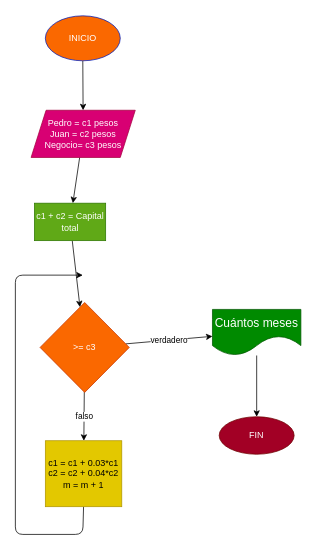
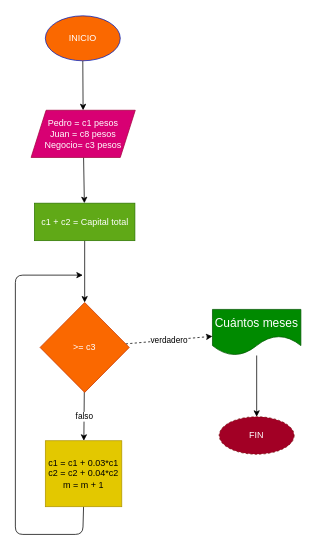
  <mxCell id="0" />
  <mxCell id="1" parent="0" />
  <mxCell id="2" value="" style="edgeStyle=none;html=1;" parent="1" source="3" target="15" edge="1"><mxGeometry relative="1" as="geometry" /></mxCell>
  <mxCell id="3" value="INICIO" style="ellipse;whiteSpace=wrap;html=1;fillColor=#fa6800;fontColor=#ffffff;strokeColor=#001DBC;" parent="1" vertex="1"><mxGeometry x="60" y="20" width="100" height="60" as="geometry" /></mxCell>
  <mxCell id="4" value="" style="edgeStyle=none;html=1;" parent="1" source="5" target="8" edge="1"><mxGeometry relative="1" as="geometry" /></mxCell>
- <mxCell id="5" value="c1 + c2 = Capital total" style="whiteSpace=wrap;html=1;fillColor=#60a917;fontColor=#ffffff;strokeColor=#2D7600;align=center;" parent="1" vertex="1"><mxGeometry x="45.5" y="270" width="95" height="50" as="geometry" /></mxCell>
+ <mxCell id="5" value="c1 + c2 = Capital total" style="whiteSpace=wrap;html=1;fillColor=#60a917;fontColor=#ffffff;strokeColor=#2D7600;align=center;" parent="1" vertex="1"><mxGeometry x="45.5" y="270" width="134" height="50" as="geometry" /></mxCell>
  <mxCell id="6" value="falso" style="edgeStyle=none;html=1;" parent="1" source="8" target="10" edge="1"><mxGeometry relative="1" as="geometry" /></mxCell>
- <mxCell id="7" value="verdadero" style="edgeStyle=none;html=1;" parent="1" source="8" target="12" edge="1"><mxGeometry relative="1" as="geometry" /></mxCell>
+ <mxCell id="7" value="verdadero" style="edgeStyle=none;html=1;dashed=1;" parent="1" source="8" target="12" edge="1"><mxGeometry relative="1" as="geometry" /></mxCell>
  <mxCell id="8" value="&lt;font color=&quot;#ffffff&quot;&gt;&amp;gt;= c3&lt;/font&gt;" style="rhombus;whiteSpace=wrap;html=1;fillColor=#fa6800;strokeColor=#C73500;fontColor=#000000;" parent="1" vertex="1"><mxGeometry x="53" y="402.5" width="119" height="120" as="geometry" /></mxCell>
  <mxCell id="9" style="edgeStyle=none;html=1;exitX=0.5;exitY=1;exitDx=0;exitDy=0;" parent="1" edge="1"><mxGeometry relative="1" as="geometry"><mxPoint x="110" y="366" as="targetPoint" /><Array as="points"><mxPoint x="110" y="712" /><mxPoint x="20" y="712" /><mxPoint x="20" y="366" /></Array><mxPoint x="111" y="675" as="sourcePoint" /></mxGeometry></mxCell>
  <mxCell id="10" value="c1 = c1 + 0.03*c1&lt;br&gt;c2 = c2 + 0.04*c2&lt;br&gt;m = m + 1" style="whiteSpace=wrap;html=1;fillColor=#e3c800;strokeColor=#B09500;fontColor=#000000;" parent="1" vertex="1"><mxGeometry x="60" y="587" width="102" height="88" as="geometry" /></mxCell>
  <mxCell id="11" value="" style="edgeStyle=none;html=1;" parent="1" source="12" target="13" edge="1"><mxGeometry relative="1" as="geometry" /></mxCell>
  <mxCell id="12" value="&lt;font style=&quot;font-size: 16px&quot;&gt;Cuántos meses&lt;/font&gt;" style="shape=document;whiteSpace=wrap;html=1;boundedLbl=1;fillColor=#008a00;strokeColor=#005700;fontColor=#ffffff;size=0.429;" parent="1" vertex="1"><mxGeometry x="283" y="411.75" width="118" height="61.5" as="geometry" /></mxCell>
- <mxCell id="13" value="FIN" style="ellipse;whiteSpace=wrap;html=1;fillColor=#a20025;strokeColor=#6F0000;fontColor=#ffffff;" parent="1" vertex="1"><mxGeometry x="292" y="555" width="100" height="50" as="geometry" /></mxCell>
+ <mxCell id="13" value="FIN" style="ellipse;whiteSpace=wrap;html=1;fillColor=#a20025;strokeColor=#6F0000;fontColor=#ffffff;dashed=1;" parent="1" vertex="1"><mxGeometry x="292" y="555" width="100" height="50" as="geometry" /></mxCell>
  <mxCell id="14" value="" style="edgeStyle=none;html=1;" parent="1" source="15" target="5" edge="1"><mxGeometry relative="1" as="geometry" /></mxCell>
- <mxCell id="15" value="Pedro = c1 pesos&lt;br&gt;Juan = c2 pesos&lt;br&gt;Negocio= c3 pesos" style="shape=parallelogram;perimeter=parallelogramPerimeter;whiteSpace=wrap;html=1;fixedSize=1;fillColor=#d80073;strokeColor=#A50040;fontColor=#ffffff;" parent="1" vertex="1"><mxGeometry x="41" y="146" width="139" height="63" as="geometry" /></mxCell>
+ <mxCell id="15" value="Pedro = c1 pesos&lt;br&gt;Juan = c8 pesos&lt;br&gt;Negocio= c3 pesos" style="shape=parallelogram;perimeter=parallelogramPerimeter;whiteSpace=wrap;html=1;fixedSize=1;fillColor=#d80073;strokeColor=#A50040;fontColor=#ffffff;" parent="1" vertex="1"><mxGeometry x="41" y="146" width="139" height="63" as="geometry" /></mxCell>
